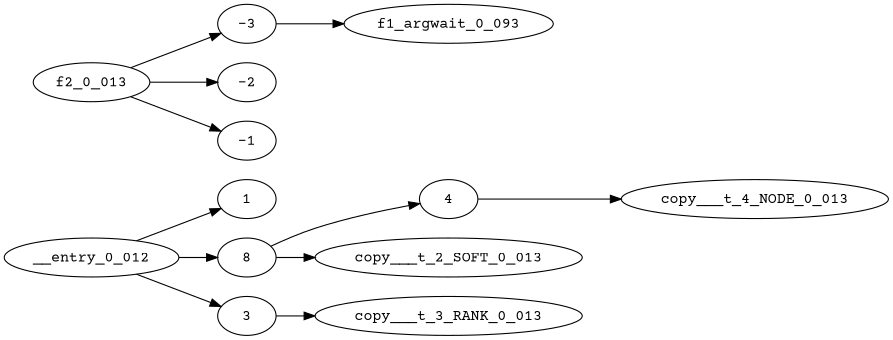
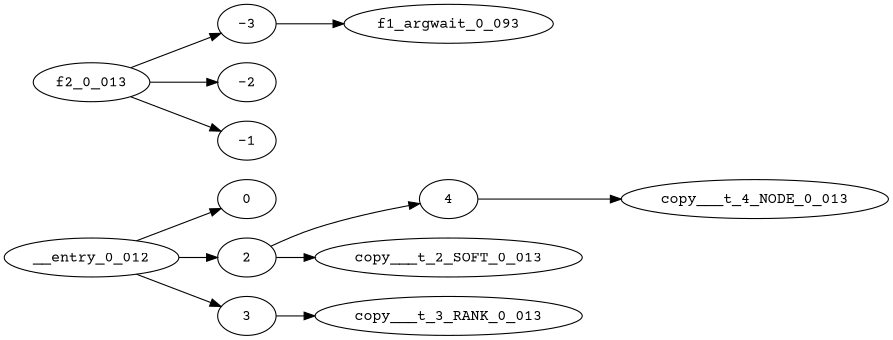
  digraph {
    fontname="Courier Prime"
    rankdir=LR
    node [fontname="Courier Prime"]
    edge [fontname="Courier Prime"]
    __entry_0_012
-   1
-   2 [label=8]
+   1 [label=0]
+   2
    3
    4
    copy___t_2_SOFT_0_013
    copy___t_3_RANK_0_013
    copy___t_4_NODE_0_013
    n9 [label=f1_argwait_0_093]
    -3
    f2_0_013
    -2
    -1
    __entry_0_012 -> 1
    __entry_0_012 -> 2
    __entry_0_012 -> 3
    2 -> 4
    2 -> copy___t_2_SOFT_0_013
    3 -> copy___t_3_RANK_0_013
    4 -> copy___t_4_NODE_0_013
    -3 -> n9
    f2_0_013 -> -3
    f2_0_013 -> -2
    f2_0_013 -> -1
  }
